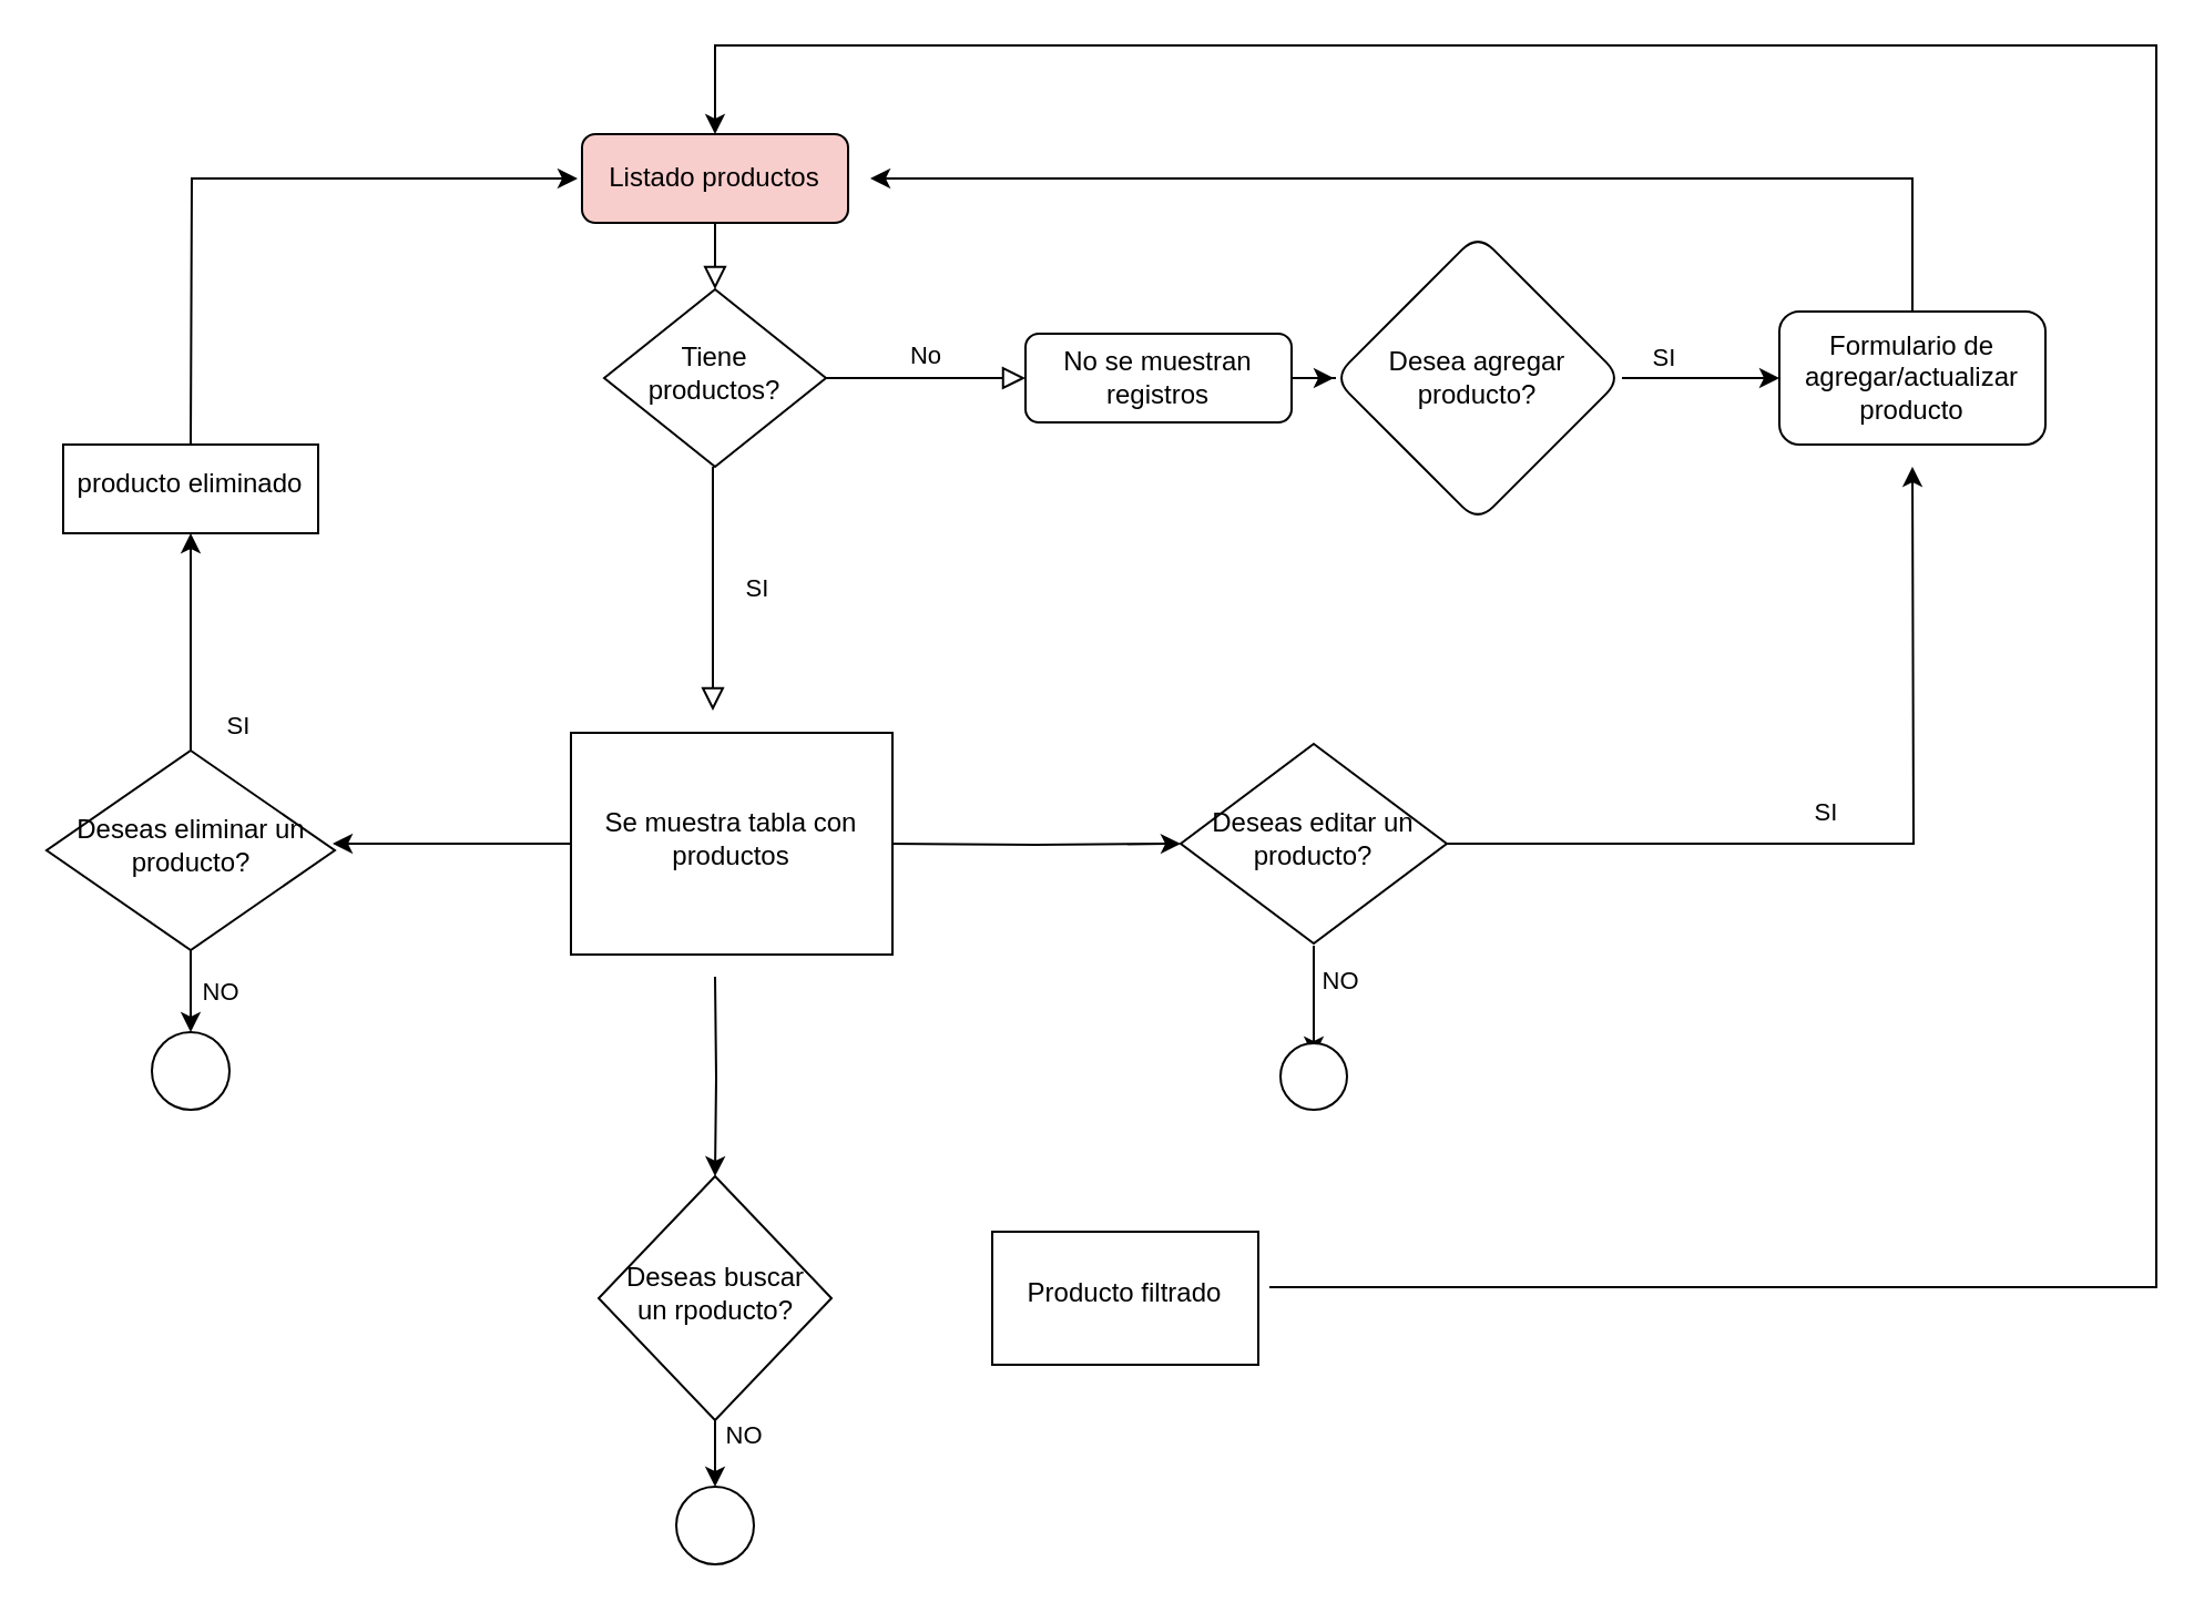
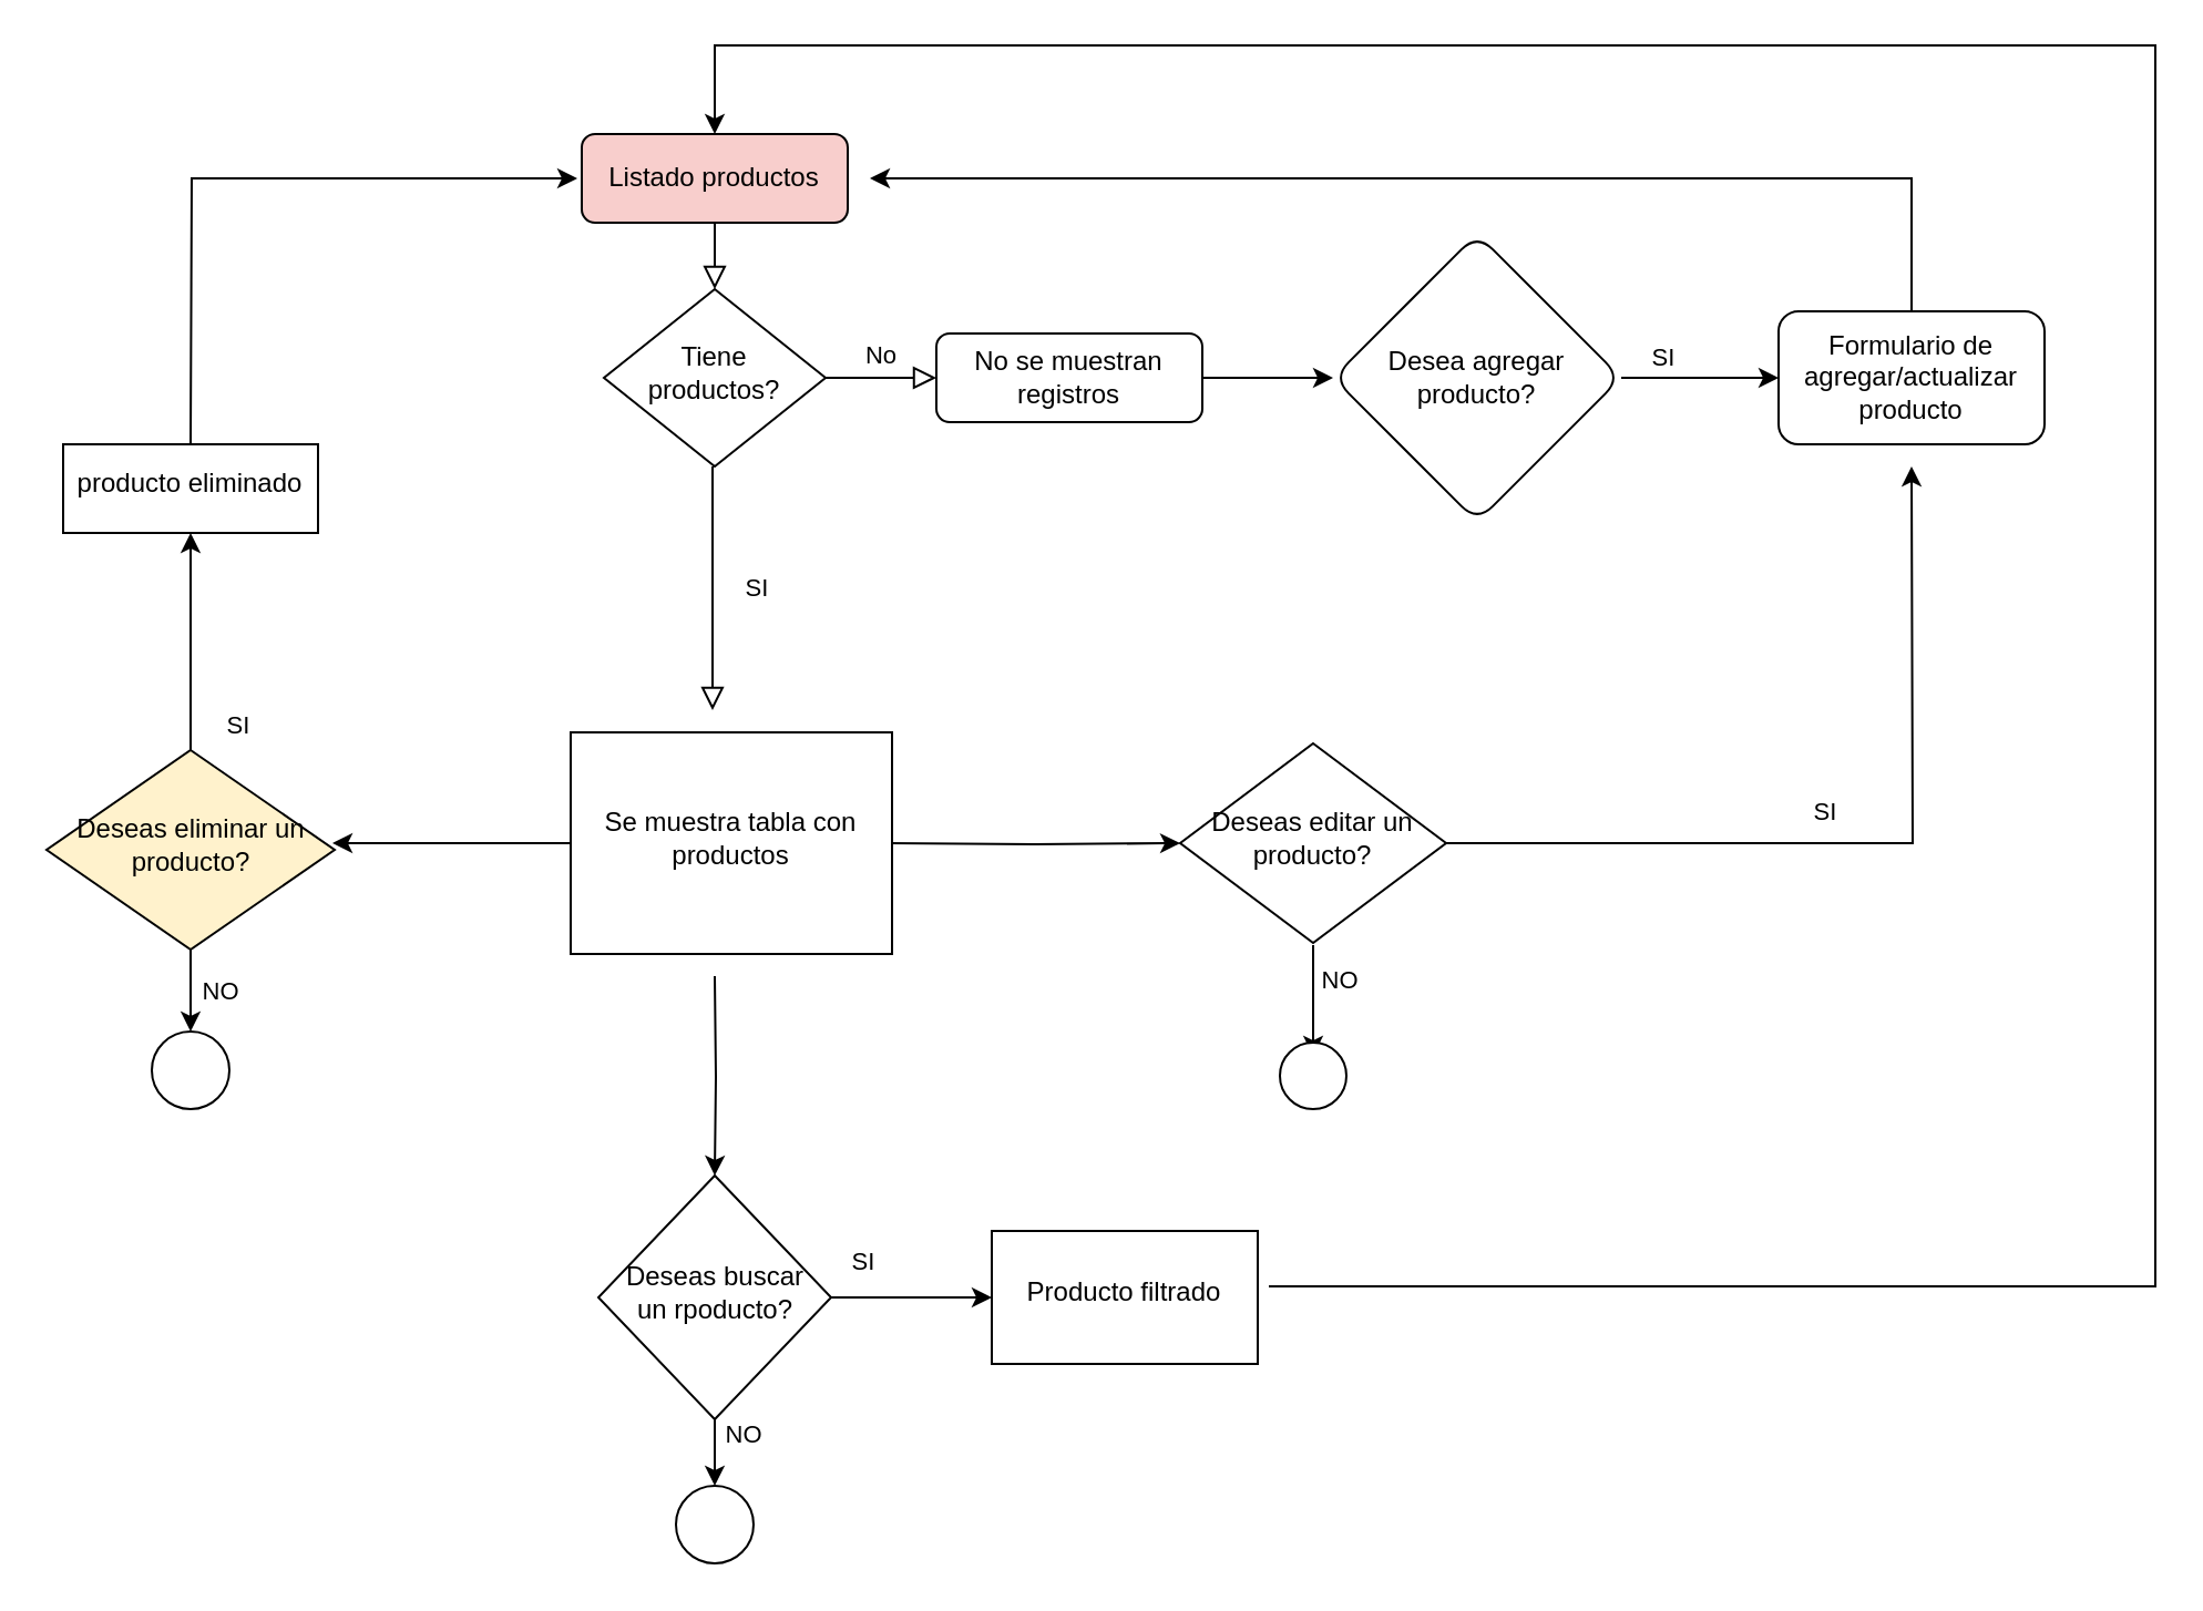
  <mxCell id="0" />
  <mxCell id="1" parent="0" />
  <mxCell id="2" value="" style="rounded=0;html=1;jettySize=auto;orthogonalLoop=1;fontSize=11;endArrow=block;endFill=0;endSize=8;strokeWidth=1;shadow=0;labelBackgroundColor=none;edgeStyle=orthogonalEdgeStyle;" parent="1" source="3" target="6" edge="1"><mxGeometry relative="1" as="geometry" /></mxCell>
  <mxCell id="3" value="Listado productos" style="rounded=1;whiteSpace=wrap;html=1;fontSize=12;glass=0;strokeWidth=1;shadow=0;fillColor=#f8cecc;" parent="1" vertex="1"><mxGeometry x="262" y="60" width="120" height="40" as="geometry" /></mxCell>
  <mxCell id="4" value="SI&lt;br&gt;" style="rounded=0;html=1;jettySize=auto;orthogonalLoop=1;fontSize=11;endArrow=block;endFill=0;endSize=8;strokeWidth=1;shadow=0;labelBackgroundColor=none;edgeStyle=orthogonalEdgeStyle;" parent="1" edge="1"><mxGeometry y="20" relative="1" as="geometry"><mxPoint as="offset" /><mxPoint x="321" y="210" as="sourcePoint" /><mxPoint x="321" y="320" as="targetPoint" /></mxGeometry></mxCell>
  <mxCell id="5" value="No" style="edgeStyle=orthogonalEdgeStyle;rounded=0;html=1;jettySize=auto;orthogonalLoop=1;fontSize=11;endArrow=block;endFill=0;endSize=8;strokeWidth=1;shadow=0;labelBackgroundColor=none;" parent="1" source="6" target="8" edge="1"><mxGeometry y="10" relative="1" as="geometry"><mxPoint as="offset" /></mxGeometry></mxCell>
  <mxCell id="6" value="Tiene productos?" style="rhombus;whiteSpace=wrap;html=1;shadow=0;fontFamily=Helvetica;fontSize=12;align=center;strokeWidth=1;spacing=6;spacingTop=-4;" parent="1" vertex="1"><mxGeometry x="272" y="130" width="100" height="80" as="geometry" /></mxCell>
  <mxCell id="7" value="" style="edgeStyle=orthogonalEdgeStyle;rounded=0;orthogonalLoop=1;jettySize=auto;html=1;" edge="1" parent="1" source="8" target="14"><mxGeometry relative="1" as="geometry" /></mxCell>
- <mxCell id="8" value="No se muestran registros" style="rounded=1;whiteSpace=wrap;html=1;fontSize=12;glass=0;strokeWidth=1;shadow=0;" parent="1" vertex="1"><mxGeometry x="462" y="150" width="120" height="40" as="geometry" /></mxCell>
+ <mxCell id="8" value="No se muestran registros" style="rounded=1;whiteSpace=wrap;html=1;fontSize=12;glass=0;strokeWidth=1;shadow=0;" parent="1" vertex="1"><mxGeometry x="422" y="150" width="120" height="40" as="geometry" /></mxCell>
  <mxCell id="9" value="" style="edgeStyle=orthogonalEdgeStyle;rounded=0;orthogonalLoop=1;jettySize=auto;html=1;exitX=0;exitY=0.5;exitDx=0;exitDy=0;" edge="1" parent="1" source="26"><mxGeometry relative="1" as="geometry"><mxPoint x="244.5" y="380" as="sourcePoint" /><mxPoint x="149.5" y="380" as="targetPoint" /></mxGeometry></mxCell>
  <mxCell id="10" value="" style="edgeStyle=orthogonalEdgeStyle;rounded=0;orthogonalLoop=1;jettySize=auto;html=1;" edge="1" parent="1" target="20"><mxGeometry relative="1" as="geometry"><mxPoint x="399.5" y="380" as="sourcePoint" /></mxGeometry></mxCell>
  <mxCell id="11" value="" style="edgeStyle=orthogonalEdgeStyle;rounded=0;orthogonalLoop=1;jettySize=auto;html=1;" edge="1" parent="1" target="23"><mxGeometry relative="1" as="geometry"><mxPoint x="322" y="440" as="sourcePoint" /></mxGeometry></mxCell>
  <mxCell id="12" value="" style="edgeStyle=orthogonalEdgeStyle;rounded=0;orthogonalLoop=1;jettySize=auto;html=1;" edge="1" parent="1" source="14" target="16"><mxGeometry relative="1" as="geometry" /></mxCell>
  <mxCell id="13" value="SI" style="edgeLabel;html=1;align=center;verticalAlign=middle;resizable=0;points=[];" vertex="1" connectable="0" parent="12"><mxGeometry x="-0.492" y="2" relative="1" as="geometry"><mxPoint y="-8" as="offset" /></mxGeometry></mxCell>
  <mxCell id="14" value="Desea agregar producto?" style="rhombus;whiteSpace=wrap;html=1;rounded=1;glass=0;strokeWidth=1;shadow=0;" vertex="1" parent="1"><mxGeometry x="601" y="105" width="130" height="130" as="geometry" /></mxCell>
  <mxCell id="15" value="" style="edgeStyle=orthogonalEdgeStyle;rounded=0;orthogonalLoop=1;jettySize=auto;html=1;exitX=0.5;exitY=0;exitDx=0;exitDy=0;" edge="1" parent="1" source="16"><mxGeometry relative="1" as="geometry"><mxPoint x="942" y="140" as="sourcePoint" /><mxPoint x="392" y="80" as="targetPoint" /><Array as="points"><mxPoint x="862" y="80" /></Array></mxGeometry></mxCell>
  <mxCell id="16" value="Formulario de agregar/actualizar producto" style="whiteSpace=wrap;html=1;rounded=1;glass=0;strokeWidth=1;shadow=0;" vertex="1" parent="1"><mxGeometry x="802" y="140" width="120" height="60" as="geometry" /></mxCell>
- <mxCell id="17" value="Deseas eliminar un producto?" style="rhombus;whiteSpace=wrap;html=1;shadow=0;strokeWidth=1;spacing=6;spacingTop=-4;" vertex="1" parent="1"><mxGeometry x="20.5" y="338" width="130" height="90" as="geometry" /></mxCell>
+ <mxCell id="17" value="Deseas eliminar un producto?" style="rhombus;whiteSpace=wrap;html=1;shadow=0;strokeWidth=1;spacing=6;spacingTop=-4;fillColor=#fff2cc;" vertex="1" parent="1"><mxGeometry x="20.5" y="338" width="130" height="90" as="geometry" /></mxCell>
  <mxCell id="18" value="" style="edgeStyle=orthogonalEdgeStyle;rounded=0;orthogonalLoop=1;jettySize=auto;html=1;" edge="1" parent="1" source="20"><mxGeometry relative="1" as="geometry"><mxPoint x="862" y="210" as="targetPoint" /></mxGeometry></mxCell>
  <mxCell id="19" value="SI" style="edgeLabel;html=1;align=center;verticalAlign=middle;resizable=0;points=[];" vertex="1" connectable="0" parent="18"><mxGeometry x="-0.105" y="1" relative="1" as="geometry"><mxPoint y="-14" as="offset" /></mxGeometry></mxCell>
  <mxCell id="20" value="Deseas editar un producto?" style="rhombus;whiteSpace=wrap;html=1;shadow=0;strokeWidth=1;spacing=6;spacingTop=-4;" vertex="1" parent="1"><mxGeometry x="532" y="335" width="120" height="90" as="geometry" /></mxCell>
+ <mxCell id="21" value="" style="edgeStyle=orthogonalEdgeStyle;rounded=0;orthogonalLoop=1;jettySize=auto;html=1;" edge="1" parent="1" source="23" target="25"><mxGeometry relative="1" as="geometry" /></mxCell>
+ <mxCell id="22" value="SI" style="edgeLabel;html=1;align=center;verticalAlign=middle;resizable=0;points=[];" vertex="1" connectable="0" parent="21"><mxGeometry x="0.297" y="2" relative="1" as="geometry"><mxPoint x="-33" y="-15" as="offset" /></mxGeometry></mxCell>
  <mxCell id="23" value="Deseas buscar un rpoducto?" style="rhombus;whiteSpace=wrap;html=1;shadow=0;strokeWidth=1;spacing=6;spacingTop=-4;" vertex="1" parent="1"><mxGeometry x="269.5" y="530" width="105" height="110" as="geometry" /></mxCell>
  <mxCell id="24" value="producto eliminado" style="whiteSpace=wrap;html=1;shadow=0;strokeWidth=1;spacing=6;spacingTop=-4;" vertex="1" parent="1"><mxGeometry x="28" y="200" width="115" height="40" as="geometry" /></mxCell>
  <mxCell id="25" value="Producto filtrado" style="whiteSpace=wrap;html=1;shadow=0;strokeWidth=1;spacing=6;spacingTop=-4;" vertex="1" parent="1"><mxGeometry x="447" y="555" width="120" height="60" as="geometry" /></mxCell>
  <mxCell id="26" value="Se muestra tabla con productos" style="whiteSpace=wrap;html=1;shadow=0;strokeWidth=1;spacing=6;spacingTop=-4;" vertex="1" parent="1"><mxGeometry x="257" y="330" width="145" height="100" as="geometry" /></mxCell>
  <mxCell id="27" value="" style="endArrow=classic;html=1;rounded=0;" edge="1" parent="1"><mxGeometry width="50" height="50" relative="1" as="geometry"><mxPoint x="592" y="426" as="sourcePoint" /><mxPoint x="592" y="476" as="targetPoint" /></mxGeometry></mxCell>
  <mxCell id="28" value="NO" style="edgeLabel;html=1;align=center;verticalAlign=middle;resizable=0;points=[];" vertex="1" connectable="0" parent="1"><mxGeometry x="836.377" y="375.043" as="geometry"><mxPoint x="-233" y="66" as="offset" /></mxGeometry></mxCell>
  <mxCell id="29" value="" style="ellipse;whiteSpace=wrap;html=1;aspect=fixed;" vertex="1" parent="1"><mxGeometry x="577" y="470" width="30" height="30" as="geometry" /></mxCell>
  <mxCell id="30" value="" style="ellipse;whiteSpace=wrap;html=1;aspect=fixed;" vertex="1" parent="1"><mxGeometry x="304.5" y="670" width="35" height="35" as="geometry" /></mxCell>
  <mxCell id="31" value="" style="endArrow=classic;html=1;rounded=0;exitX=0.5;exitY=1;exitDx=0;exitDy=0;entryX=0.5;entryY=0;entryDx=0;entryDy=0;" edge="1" parent="1" source="23" target="30"><mxGeometry width="50" height="50" relative="1" as="geometry"><mxPoint x="342" y="620" as="sourcePoint" /><mxPoint x="392" y="570" as="targetPoint" /></mxGeometry></mxCell>
  <mxCell id="32" value="" style="endArrow=classic;html=1;rounded=0;entryX=0.5;entryY=0;entryDx=0;entryDy=0;" edge="1" parent="1" target="3"><mxGeometry width="50" height="50" relative="1" as="geometry"><mxPoint x="572" y="580" as="sourcePoint" /><mxPoint x="332" y="20" as="targetPoint" /><Array as="points"><mxPoint x="972" y="580" /><mxPoint x="972" y="20" /><mxPoint x="322" y="20" /></Array></mxGeometry></mxCell>
  <mxCell id="33" value="" style="ellipse;whiteSpace=wrap;html=1;aspect=fixed;" vertex="1" parent="1"><mxGeometry x="68" y="465" width="35" height="35" as="geometry" /></mxCell>
  <mxCell id="34" value="NO" style="edgeLabel;html=1;align=center;verticalAlign=middle;resizable=0;points=[];" vertex="1" connectable="0" parent="1"><mxGeometry x="334.643" y="646" as="geometry" /></mxCell>
  <mxCell id="35" value="" style="endArrow=classic;html=1;rounded=0;exitX=0.5;exitY=1;exitDx=0;exitDy=0;entryX=0.5;entryY=0;entryDx=0;entryDy=0;" edge="1" parent="1" source="17" target="33"><mxGeometry width="50" height="50" relative="1" as="geometry"><mxPoint x="290" y="500" as="sourcePoint" /><mxPoint x="340" y="450" as="targetPoint" /></mxGeometry></mxCell>
  <mxCell id="36" value="" style="endArrow=classic;html=1;rounded=0;exitX=0.5;exitY=0;exitDx=0;exitDy=0;entryX=0.5;entryY=1;entryDx=0;entryDy=0;" edge="1" parent="1" source="17" target="24"><mxGeometry width="50" height="50" relative="1" as="geometry"><mxPoint x="310" y="280" as="sourcePoint" /><mxPoint x="260" y="80" as="targetPoint" /><Array as="points" /></mxGeometry></mxCell>
  <mxCell id="37" value="" style="endArrow=classic;html=1;rounded=0;exitX=0.5;exitY=0;exitDx=0;exitDy=0;" edge="1" parent="1" source="24"><mxGeometry width="50" height="50" relative="1" as="geometry"><mxPoint x="310" y="280" as="sourcePoint" /><mxPoint x="260" y="80" as="targetPoint" /><Array as="points"><mxPoint x="86" y="80" /></Array></mxGeometry></mxCell>
  <mxCell id="38" value="NO" style="edgeLabel;html=1;align=center;verticalAlign=middle;resizable=0;points=[];" vertex="1" connectable="0" parent="1"><mxGeometry x="331.997" y="380.003" as="geometry"><mxPoint x="-233" y="66" as="offset" /></mxGeometry></mxCell>
  <mxCell id="39" value="SI" style="edgeLabel;html=1;align=center;verticalAlign=middle;resizable=0;points=[];" vertex="1" connectable="0" parent="1"><mxGeometry x="339.497" y="260.003" as="geometry"><mxPoint x="-233" y="66" as="offset" /></mxGeometry></mxCell>
